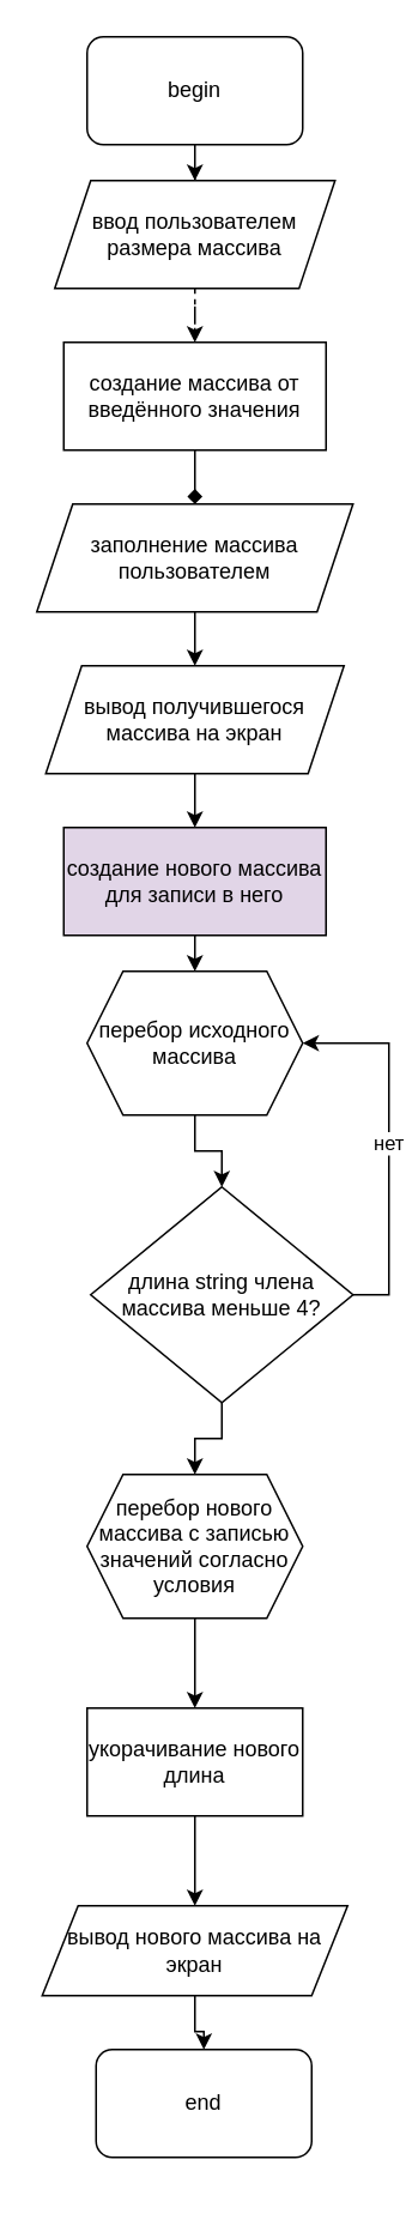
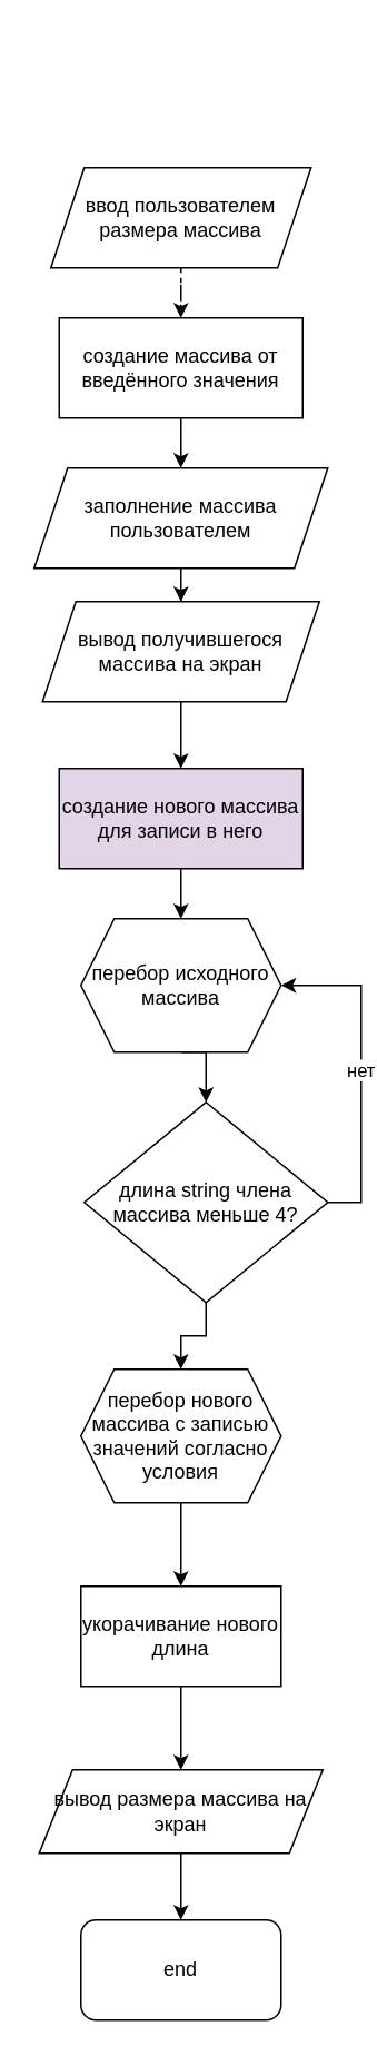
  <mxCell id="0" />
  <mxCell id="1" parent="0" />
- <mxCell id="2" style="edgeStyle=orthogonalEdgeStyle;rounded=0;orthogonalLoop=1;jettySize=auto;html=1;exitX=0.5;exitY=1;exitDx=0;exitDy=0;" edge="1" parent="1" source="3" target="7"><mxGeometry relative="1" as="geometry" /></mxCell>
- <mxCell id="3" value="begin" style="rounded=1;whiteSpace=wrap;html=1;" vertex="1" parent="1"><mxGeometry x="48" y="20" width="120" height="60" as="geometry" /></mxCell>
- <mxCell id="4" style="edgeStyle=orthogonalEdgeStyle;rounded=0;orthogonalLoop=1;jettySize=auto;html=1;exitX=0.5;exitY=1;exitDx=0;exitDy=0;endArrow=diamond;" edge="1" parent="1" source="5" target="9"><mxGeometry relative="1" as="geometry" /></mxCell>
+ <mxCell id="4" style="edgeStyle=orthogonalEdgeStyle;rounded=0;orthogonalLoop=1;jettySize=auto;html=1;exitX=0.5;exitY=1;exitDx=0;exitDy=0;" edge="1" parent="1" source="5" target="9"><mxGeometry relative="1" as="geometry" /></mxCell>
  <mxCell id="5" value="создание массива от введённого значения" style="rounded=0;whiteSpace=wrap;html=1;" vertex="1" parent="1"><mxGeometry x="35" y="190" width="146" height="60" as="geometry" /></mxCell>
  <mxCell id="6" style="edgeStyle=orthogonalEdgeStyle;rounded=0;orthogonalLoop=1;jettySize=auto;html=1;exitX=0.5;exitY=1;exitDx=0;exitDy=0;dashed=1;" edge="1" parent="1" source="7" target="5"><mxGeometry relative="1" as="geometry" /></mxCell>
  <mxCell id="7" value="ввод пользователем размера массива&lt;br&gt;" style="shape=parallelogram;perimeter=parallelogramPerimeter;whiteSpace=wrap;html=1;fixedSize=1;" vertex="1" parent="1"><mxGeometry x="30" y="100" width="156" height="60" as="geometry" /></mxCell>
  <mxCell id="8" style="edgeStyle=orthogonalEdgeStyle;rounded=0;orthogonalLoop=1;jettySize=auto;html=1;exitX=0.5;exitY=1;exitDx=0;exitDy=0;" edge="1" parent="1" source="9" target="11"><mxGeometry relative="1" as="geometry" /></mxCell>
  <mxCell id="9" value="заполнение массива пользователем" style="shape=parallelogram;perimeter=parallelogramPerimeter;whiteSpace=wrap;html=1;fixedSize=1;" vertex="1" parent="1"><mxGeometry x="20" y="280" width="176" height="60" as="geometry" /></mxCell>
  <mxCell id="10" style="edgeStyle=orthogonalEdgeStyle;rounded=0;orthogonalLoop=1;jettySize=auto;html=1;exitX=0.5;exitY=1;exitDx=0;exitDy=0;entryX=0.5;entryY=0;entryDx=0;entryDy=0;" edge="1" parent="1" source="11" target="15"><mxGeometry relative="1" as="geometry" /></mxCell>
- <mxCell id="11" value="вывод получившегося массива на экран" style="shape=parallelogram;perimeter=parallelogramPerimeter;whiteSpace=wrap;html=1;fixedSize=1;" vertex="1" parent="1"><mxGeometry x="25" y="370" width="166" height="60" as="geometry" /></mxCell>
+ <mxCell id="11" value="вывод получившегося массива на экран" style="shape=parallelogram;perimeter=parallelogramPerimeter;whiteSpace=wrap;html=1;fixedSize=1;" vertex="1" parent="1"><mxGeometry x="25" y="360" width="166" height="60" as="geometry" /></mxCell>
  <mxCell id="12" style="edgeStyle=orthogonalEdgeStyle;rounded=0;orthogonalLoop=1;jettySize=auto;html=1;exitX=0.5;exitY=1;exitDx=0;exitDy=0;entryX=0.5;entryY=0;entryDx=0;entryDy=0;" edge="1" parent="1" source="13" target="18"><mxGeometry relative="1" as="geometry" /></mxCell>
- <mxCell id="13" value="перебор исходного массива" style="shape=hexagon;perimeter=hexagonPerimeter2;whiteSpace=wrap;html=1;fixedSize=1;" vertex="1" parent="1"><mxGeometry x="48" y="540" width="120" height="80" as="geometry" /></mxCell>
+ <mxCell id="13" value="перебор исходного массива" style="shape=hexagon;perimeter=hexagonPerimeter2;whiteSpace=wrap;html=1;fixedSize=1;" vertex="1" parent="1"><mxGeometry x="48" y="550" width="120" height="80" as="geometry" /></mxCell>
  <mxCell id="14" style="edgeStyle=orthogonalEdgeStyle;rounded=0;orthogonalLoop=1;jettySize=auto;html=1;exitX=0.5;exitY=1;exitDx=0;exitDy=0;entryX=0.5;entryY=0;entryDx=0;entryDy=0;" edge="1" parent="1" source="15" target="13"><mxGeometry relative="1" as="geometry" /></mxCell>
  <mxCell id="15" value="создание нового массива для записи в него" style="rounded=0;whiteSpace=wrap;html=1;fillColor=#e1d5e7;" vertex="1" parent="1"><mxGeometry x="35" y="460" width="146" height="60" as="geometry" /></mxCell>
  <mxCell id="16" value="нет" style="edgeStyle=orthogonalEdgeStyle;rounded=0;orthogonalLoop=1;jettySize=auto;html=1;exitX=1;exitY=0.5;exitDx=0;exitDy=0;entryX=1;entryY=0.5;entryDx=0;entryDy=0;" edge="1" parent="1" source="18" target="13"><mxGeometry relative="1" as="geometry" /></mxCell>
  <mxCell id="17" style="edgeStyle=orthogonalEdgeStyle;rounded=0;orthogonalLoop=1;jettySize=auto;html=1;exitX=0.5;exitY=1;exitDx=0;exitDy=0;" edge="1" parent="1" source="18" target="20"><mxGeometry relative="1" as="geometry" /></mxCell>
  <mxCell id="18" value="длина string члена массива меньше 4?" style="rhombus;whiteSpace=wrap;html=1;" vertex="1" parent="1"><mxGeometry x="50" y="660" width="146" height="120" as="geometry" /></mxCell>
  <mxCell id="19" style="edgeStyle=orthogonalEdgeStyle;rounded=0;orthogonalLoop=1;jettySize=auto;html=1;exitX=0.5;exitY=1;exitDx=0;exitDy=0;" edge="1" parent="1" source="20" target="22"><mxGeometry relative="1" as="geometry" /></mxCell>
  <mxCell id="20" value="перебор нового массива с записью значений согласно условия" style="shape=hexagon;perimeter=hexagonPerimeter2;whiteSpace=wrap;html=1;fixedSize=1;" vertex="1" parent="1"><mxGeometry x="48" y="820" width="120" height="80" as="geometry" /></mxCell>
  <mxCell id="21" style="edgeStyle=orthogonalEdgeStyle;rounded=0;orthogonalLoop=1;jettySize=auto;html=1;exitX=0.5;exitY=1;exitDx=0;exitDy=0;" edge="1" parent="1" source="22" target="24"><mxGeometry relative="1" as="geometry" /></mxCell>
  <mxCell id="22" value="укорачивание нового длина" style="rounded=0;whiteSpace=wrap;html=1;" vertex="1" parent="1"><mxGeometry x="48" y="950" width="120" height="60" as="geometry" /></mxCell>
  <mxCell id="23" style="edgeStyle=orthogonalEdgeStyle;rounded=0;orthogonalLoop=1;jettySize=auto;html=1;exitX=0.5;exitY=1;exitDx=0;exitDy=0;" edge="1" parent="1" source="24" target="25"><mxGeometry relative="1" as="geometry" /></mxCell>
- <mxCell id="24" value="вывод нового массива на экран" style="shape=parallelogram;perimeter=parallelogramPerimeter;whiteSpace=wrap;html=1;fixedSize=1;" vertex="1" parent="1"><mxGeometry x="23" y="1060" width="170" height="50" as="geometry" /></mxCell>
- <mxCell id="25" value="end" style="rounded=1;whiteSpace=wrap;html=1;" vertex="1" parent="1"><mxGeometry x="53" y="1140" width="120" height="60" as="geometry" /></mxCell>
+ <mxCell id="24" value="вывод размера массива на экран" style="shape=parallelogram;perimeter=parallelogramPerimeter;whiteSpace=wrap;html=1;fixedSize=1;" vertex="1" parent="1"><mxGeometry x="23" y="1060" width="170" height="50" as="geometry" /></mxCell>
+ <mxCell id="25" value="end" style="rounded=1;whiteSpace=wrap;html=1;" vertex="1" parent="1"><mxGeometry x="48" y="1150" width="120" height="60" as="geometry" /></mxCell>
